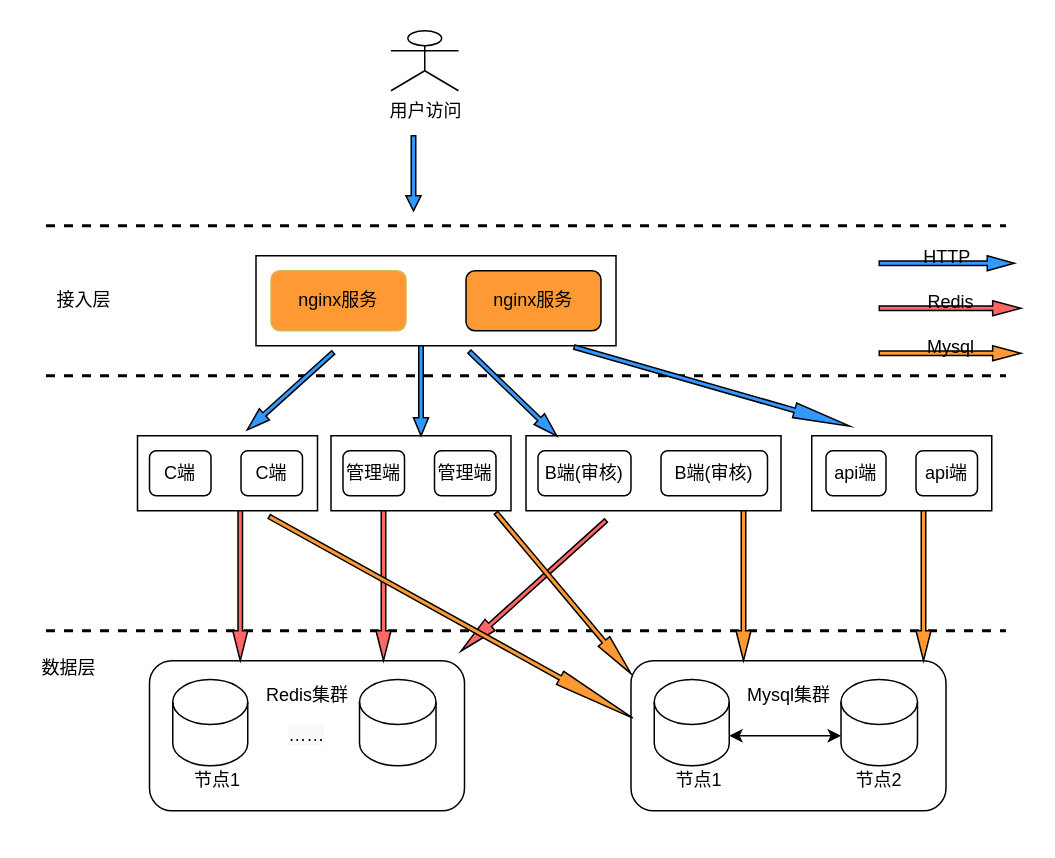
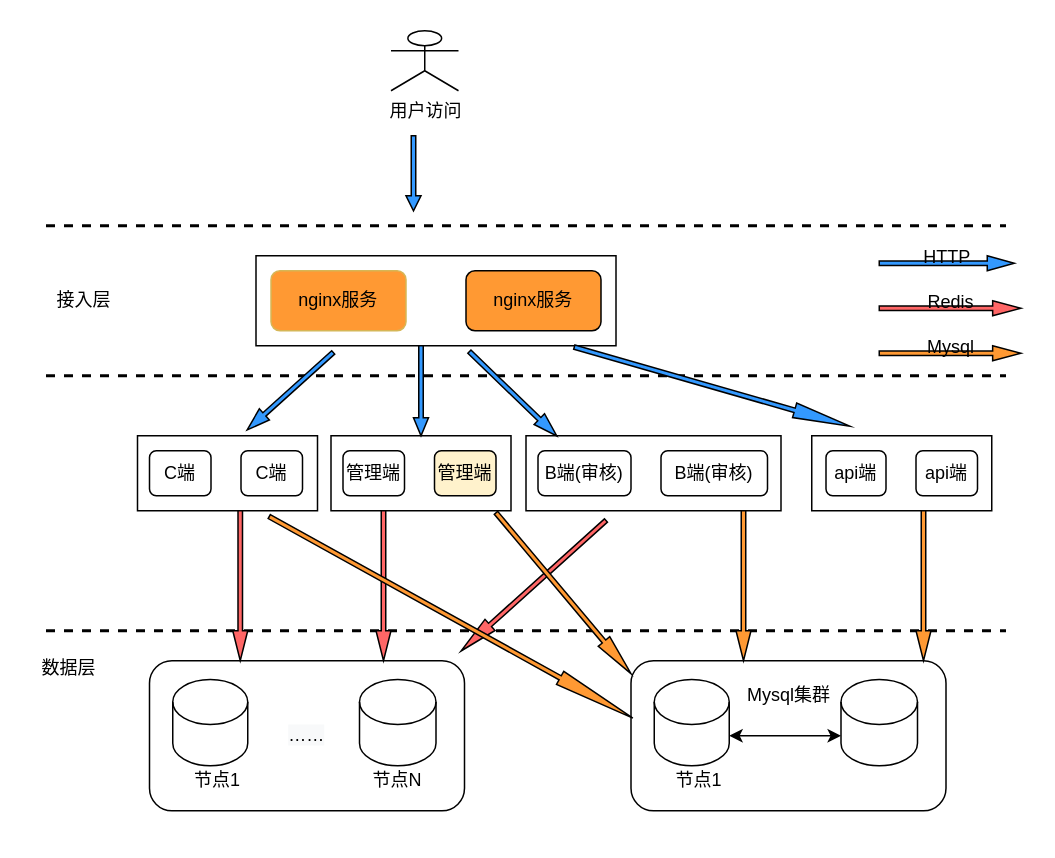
  <mxCell id="0" />
  <mxCell id="1" parent="0" />
  <mxCell id="2" value="" style="endArrow=none;dashed=1;html=1;rounded=0;strokeWidth=2;" edge="1" parent="1"><mxGeometry width="50" height="50" relative="1" as="geometry"><mxPoint x="30" y="150" as="sourcePoint" /><mxPoint x="670" y="150" as="targetPoint" /></mxGeometry></mxCell>
  <mxCell id="3" value="" style="endArrow=none;dashed=1;html=1;rounded=0;strokeWidth=2;" edge="1" parent="1"><mxGeometry width="50" height="50" relative="1" as="geometry"><mxPoint x="30" y="250" as="sourcePoint" /><mxPoint x="670" y="250" as="targetPoint" /></mxGeometry></mxCell>
  <mxCell id="4" value="" style="endArrow=none;dashed=1;html=1;rounded=0;strokeWidth=2;" edge="1" parent="1"><mxGeometry width="50" height="50" relative="1" as="geometry"><mxPoint x="30" y="420" as="sourcePoint" /><mxPoint x="670" y="420" as="targetPoint" /></mxGeometry></mxCell>
  <mxCell id="5" value="用户访问" style="shape=umlActor;html=1;verticalLabelPosition=bottom;verticalAlign=top;align=center;" vertex="1" parent="1"><mxGeometry x="260" y="20" width="45" height="40" as="geometry" /></mxCell>
  <mxCell id="6" value="" style="shape=singleArrow;direction=south;whiteSpace=wrap;html=1;fillColor=#3399FF;" vertex="1" parent="1"><mxGeometry x="270" y="90" width="10" height="50" as="geometry" /></mxCell>
  <mxCell id="7" value="" style="rounded=0;whiteSpace=wrap;html=1;" vertex="1" parent="1"><mxGeometry x="170" y="170" width="240" height="60" as="geometry" /></mxCell>
  <mxCell id="8" value="接入层" style="text;html=1;resizable=0;autosize=1;align=center;verticalAlign=middle;points=[];fillColor=none;strokeColor=none;rounded=0;" vertex="1" parent="1"><mxGeometry x="30" y="190" width="50" height="20" as="geometry" /></mxCell>
  <mxCell id="9" value="数据层" style="text;html=1;resizable=0;autosize=1;align=center;verticalAlign=middle;points=[];fillColor=none;strokeColor=none;rounded=0;" vertex="1" parent="1"><mxGeometry x="20" y="435" width="50" height="20" as="geometry" /></mxCell>
  <mxCell id="10" value="nginx服务" style="rounded=1;whiteSpace=wrap;html=1;fillColor=#FF9933;strokeColor=#d6b656;" vertex="1" parent="1"><mxGeometry x="180" y="180" width="90" height="40" as="geometry" /></mxCell>
  <mxCell id="11" value="nginx服务" style="rounded=1;whiteSpace=wrap;html=1;fillColor=#FF9933;" vertex="1" parent="1"><mxGeometry x="310" y="180" width="90" height="40" as="geometry" /></mxCell>
  <mxCell id="12" value="" style="rounded=0;whiteSpace=wrap;html=1;fillColor=#FFFFFF;" vertex="1" parent="1"><mxGeometry x="91" y="290" width="120" height="50" as="geometry" /></mxCell>
  <mxCell id="13" value="C端&lt;span style=&quot;color: rgba(0, 0, 0, 0); font-family: monospace; font-size: 0px; text-align: start;&quot;&gt;%3CmxGraphModel%3E%3Croot%3E%3CmxCell%20id%3D%220%22%2F%3E%3CmxCell%20id%3D%221%22%20parent%3D%220%22%2F%3E%3CmxCell%20id%3D%222%22%20value%3D%22%22%20style%3D%22rounded%3D0%3BwhiteSpace%3Dwrap%3Bhtml%3D1%3BfillColor%3D%23FFFFFF%3B%22%20vertex%3D%221%22%20parent%3D%221%22%3E%3CmxGeometry%20x%3D%22180%22%20y%3D%22290%22%20width%3D%22120%22%20height%3D%2260%22%20as%3D%22geometry%22%2F%3E%3C%2FmxCell%3E%3C%2Froot%3E%3C%2FmxGraphModel%3E&lt;/span&gt;" style="rounded=1;whiteSpace=wrap;html=1;fillColor=#FFFFFF;" vertex="1" parent="1"><mxGeometry x="99" y="300" width="41" height="30" as="geometry" /></mxCell>
  <mxCell id="14" value="C端&lt;span style=&quot;color: rgba(0, 0, 0, 0); font-family: monospace; font-size: 0px; text-align: start;&quot;&gt;%3CmxGraphModel%3E%3Croot%3E%3CmxCell%20id%3D%220%22%2F%3E%3CmxCell%20id%3D%221%22%20parent%3D%220%22%2F%3E%3CmxCell%20id%3D%222%22%20value%3D%22%22%20style%3D%22rounded%3D0%3BwhiteSpace%3Dwrap%3Bhtml%3D1%3BfillColor%3D%23FFFFFF%3B%22%20vertex%3D%221%22%20parent%3D%221%22%3E%3CmxGeometry%20x%3D%22180%22%20y%3D%22290%22%20width%3D%22120%22%20height%3D%2260%22%20as%3D%22geometry%22%2F%3E%3C%2FmxCell%3E%3C%2Froot%3E%3C%2FmxGraphModel%3E&lt;/span&gt;" style="rounded=1;whiteSpace=wrap;html=1;fillColor=#FFFFFF;" vertex="1" parent="1"><mxGeometry x="160" y="300" width="41" height="30" as="geometry" /></mxCell>
  <mxCell id="15" value="" style="rounded=0;whiteSpace=wrap;html=1;fillColor=#FFFFFF;" vertex="1" parent="1"><mxGeometry x="220" y="290" width="120" height="50" as="geometry" /></mxCell>
  <mxCell id="16" value="管理端&lt;span style=&quot;color: rgba(0, 0, 0, 0); font-family: monospace; font-size: 0px; text-align: start;&quot;&gt;%3CmxGraphModel%3E%3Croot%3E%3CmxCell%20id%3D%220%22%2F%3E%3CmxCell%20id%3D%221%22%20parent%3D%220%22%2F%3E%3CmxCell%20id%3D%222%22%20value%3D%22%22%20style%3D%22rounded%3D0%3BwhiteSpace%3Dwrap%3Bhtml%3D1%3BfillColor%3D%23FFFFFF%3B%22%20vertex%3D%221%22%20parent%3D%221%22%3E%3CmxGeometry%20x%3D%22180%22%20y%3D%22290%22%20width%3D%22120%22%20height%3D%2260%22%20as%3D%22geometry%22%2F%3E%3C%2FmxCell%3E%3C%2Froot%3E%3C%2FmxGraphModel%3E&lt;/span&gt;" style="rounded=1;whiteSpace=wrap;html=1;fillColor=#FFFFFF;" vertex="1" parent="1"><mxGeometry x="228" y="300" width="41" height="30" as="geometry" /></mxCell>
- <mxCell id="17" value="管理端" style="rounded=1;whiteSpace=wrap;html=1;fillColor=#FFFFFF;" vertex="1" parent="1"><mxGeometry x="289" y="300" width="41" height="30" as="geometry" /></mxCell>
+ <mxCell id="17" value="管理端" style="rounded=1;whiteSpace=wrap;html=1;fillColor=#fff2cc;" vertex="1" parent="1"><mxGeometry x="289" y="300" width="41" height="30" as="geometry" /></mxCell>
  <mxCell id="18" value="" style="rounded=0;whiteSpace=wrap;html=1;fillColor=#FFFFFF;" vertex="1" parent="1"><mxGeometry x="350" y="290" width="170" height="50" as="geometry" /></mxCell>
  <mxCell id="19" value="B端(审核)" style="rounded=1;whiteSpace=wrap;html=1;fillColor=#FFFFFF;" vertex="1" parent="1"><mxGeometry x="358" y="300" width="62" height="30" as="geometry" /></mxCell>
  <mxCell id="20" value="B端(审核)" style="rounded=1;whiteSpace=wrap;html=1;fillColor=#FFFFFF;" vertex="1" parent="1"><mxGeometry x="440" y="300" width="71" height="30" as="geometry" /></mxCell>
  <mxCell id="21" value="" style="rounded=0;whiteSpace=wrap;html=1;fillColor=#FFFFFF;" vertex="1" parent="1"><mxGeometry x="540.5" y="290" width="120" height="50" as="geometry" /></mxCell>
  <mxCell id="22" value="api端&lt;span style=&quot;color: rgba(0, 0, 0, 0); font-family: monospace; font-size: 0px; text-align: start;&quot;&gt;%3CmxGraphModel%3E%3Croot%3E%3CmxCell%20id%3D%220%22%2F%3E%3CmxCell%20id%3D%221%22%20parent%3D%220%22%2F%3E%3CmxCell%20id%3D%222%22%20value%3D%22%22%20style%3D%22rounded%3D0%3BwhiteSpace%3Dwrap%3Bhtml%3D1%3BfillColor%3D%23FFFFFF%3B%22%20vertex%3D%221%22%20parent%3D%221%22%3E%3CmxGeometry%20x%3D%22180%22%20y%3D%22290%22%20width%3D%22120%22%20height%3D%2260%22%20as%3D%22geometry%22%2F%3E%3C%2FmxCell%3E%3C%2Froot%3E%3C%2FmxGraphModel%3E&lt;/span&gt;" style="rounded=1;whiteSpace=wrap;html=1;fillColor=#FFFFFF;" vertex="1" parent="1"><mxGeometry x="550" y="300" width="40" height="30" as="geometry" /></mxCell>
  <mxCell id="23" value="api端&lt;span style=&quot;color: rgba(0, 0, 0, 0); font-family: monospace; font-size: 0px; text-align: start;&quot;&gt;%3CmxGraphModel%3E%3Croot%3E%3CmxCell%20id%3D%220%22%2F%3E%3CmxCell%20id%3D%221%22%20parent%3D%220%22%2F%3E%3CmxCell%20id%3D%222%22%20value%3D%22%22%20style%3D%22rounded%3D0%3BwhiteSpace%3Dwrap%3Bhtml%3D1%3BfillColor%3D%23FFFFFF%3B%22%20vertex%3D%221%22%20parent%3D%221%22%3E%3CmxGeometry%20x%3D%22180%22%20y%3D%22290%22%20width%3D%22120%22%20height%3D%2260%22%20as%3D%22geometry%22%2F%3E%3C%2FmxCell%3E%3C%2Froot%3E%3C%2FmxGraphModel%3E&lt;/span&gt;" style="rounded=1;whiteSpace=wrap;html=1;fillColor=#FFFFFF;" vertex="1" parent="1"><mxGeometry x="610" y="300" width="41" height="30" as="geometry" /></mxCell>
  <mxCell id="24" value="&lt;meta charset=&quot;utf-8&quot;&gt;&lt;span style=&quot;color: rgb(0, 0, 0); font-family: Helvetica; font-size: 12px; font-style: normal; font-variant-ligatures: normal; font-variant-caps: normal; font-weight: 400; letter-spacing: normal; orphans: 2; text-align: center; text-indent: 0px; text-transform: none; widows: 2; word-spacing: 0px; -webkit-text-stroke-width: 0px; background-color: rgb(248, 249, 250); text-decoration-thickness: initial; text-decoration-style: initial; text-decoration-color: initial; float: none; display: inline !important;&quot;&gt;……&lt;/span&gt;" style="rounded=1;whiteSpace=wrap;html=1;fillColor=#FFFFFF;" vertex="1" parent="1"><mxGeometry x="99" y="440" width="210" height="100" as="geometry" /></mxCell>
  <mxCell id="25" value="" style="shape=cylinder3;whiteSpace=wrap;html=1;boundedLbl=1;backgroundOutline=1;size=15;fillColor=#FFFFFF;" vertex="1" parent="1"><mxGeometry x="114.5" y="452.5" width="50" height="57.5" as="geometry" /></mxCell>
  <mxCell id="26" value="" style="shape=cylinder3;whiteSpace=wrap;html=1;boundedLbl=1;backgroundOutline=1;size=15;fillColor=#FFFFFF;" vertex="1" parent="1"><mxGeometry x="239" y="452.5" width="51" height="57.5" as="geometry" /></mxCell>
- <mxCell id="27" value="Redis集群" style="text;html=1;resizable=0;autosize=1;align=center;verticalAlign=middle;points=[];fillColor=none;strokeColor=none;rounded=0;" vertex="1" parent="1"><mxGeometry x="169" y="452.5" width="70" height="20" as="geometry" /></mxCell>
  <mxCell id="28" value="节点1" style="text;html=1;resizable=0;autosize=1;align=center;verticalAlign=middle;points=[];fillColor=none;strokeColor=none;rounded=0;" vertex="1" parent="1"><mxGeometry x="119" y="510" width="50" height="20" as="geometry" /></mxCell>
+ <mxCell id="29" value="节点N" style="text;html=1;resizable=0;autosize=1;align=center;verticalAlign=middle;points=[];fillColor=none;strokeColor=none;rounded=0;" vertex="1" parent="1"><mxGeometry x="239" y="510" width="50" height="20" as="geometry" /></mxCell>
  <mxCell id="30" value="" style="rounded=1;whiteSpace=wrap;html=1;fillColor=#FFFFFF;" vertex="1" parent="1"><mxGeometry x="420" y="440" width="210" height="100" as="geometry" /></mxCell>
  <mxCell id="31" value="" style="shape=cylinder3;whiteSpace=wrap;html=1;boundedLbl=1;backgroundOutline=1;size=15;fillColor=#FFFFFF;" vertex="1" parent="1"><mxGeometry x="435.5" y="452.5" width="50" height="57.5" as="geometry" /></mxCell>
  <mxCell id="32" value="" style="shape=cylinder3;whiteSpace=wrap;html=1;boundedLbl=1;backgroundOutline=1;size=15;fillColor=#FFFFFF;" vertex="1" parent="1"><mxGeometry x="560" y="452.5" width="51" height="57.5" as="geometry" /></mxCell>
  <mxCell id="33" value="Mysql集群" style="text;html=1;resizable=0;autosize=1;align=center;verticalAlign=middle;points=[];fillColor=none;strokeColor=none;rounded=0;" vertex="1" parent="1"><mxGeometry x="485" y="452.5" width="80" height="20" as="geometry" /></mxCell>
  <mxCell id="34" value="节点1" style="text;html=1;resizable=0;autosize=1;align=center;verticalAlign=middle;points=[];fillColor=none;strokeColor=none;rounded=0;" vertex="1" parent="1"><mxGeometry x="440" y="510" width="50" height="20" as="geometry" /></mxCell>
- <mxCell id="35" value="节点2" style="text;html=1;resizable=0;autosize=1;align=center;verticalAlign=middle;points=[];fillColor=none;strokeColor=none;rounded=0;" vertex="1" parent="1"><mxGeometry x="560" y="510" width="50" height="20" as="geometry" /></mxCell>
  <mxCell id="36" value="" style="endArrow=classic;startArrow=classic;html=1;rounded=0;" edge="1" parent="1"><mxGeometry width="50" height="50" relative="1" as="geometry"><mxPoint x="485.5" y="490" as="sourcePoint" /><mxPoint x="560" y="490" as="targetPoint" /><Array as="points"><mxPoint x="540" y="490" /></Array></mxGeometry></mxCell>
  <mxCell id="37" value="" style="shape=singleArrow;direction=south;whiteSpace=wrap;html=1;fillColor=#3399FF;rotation=48;" vertex="1" parent="1"><mxGeometry x="187.79" y="221.69" width="10" height="77.19" as="geometry" /></mxCell>
  <mxCell id="38" value="" style="shape=singleArrow;direction=south;whiteSpace=wrap;html=1;fillColor=#3399FF;" vertex="1" parent="1"><mxGeometry x="275" y="230" width="10" height="60" as="geometry" /></mxCell>
  <mxCell id="39" value="" style="shape=singleArrow;direction=south;whiteSpace=wrap;html=1;fillColor=#3399FF;rotation=314;" vertex="1" parent="1"><mxGeometry x="336.4" y="221.53" width="10" height="81" as="geometry" /></mxCell>
  <mxCell id="40" value="" style="shape=singleArrow;direction=south;whiteSpace=wrap;html=1;fillColor=#3399FF;rotation=286;" vertex="1" parent="1"><mxGeometry x="469" y="161.76" width="10" height="191" as="geometry" /></mxCell>
  <mxCell id="41" value="HTTP" style="shape=singleArrow;direction=east;whiteSpace=wrap;html=1;fillColor=#3399FF;verticalAlign=bottom;" vertex="1" parent="1"><mxGeometry x="585.5" y="170" width="90" height="10" as="geometry" /></mxCell>
  <mxCell id="42" value="" style="shape=singleArrow;direction=south;whiteSpace=wrap;html=1;fillColor=#FF6666;" vertex="1" parent="1"><mxGeometry x="154.5" y="340" width="10" height="100" as="geometry" /></mxCell>
  <mxCell id="43" value="" style="shape=singleArrow;direction=south;whiteSpace=wrap;html=1;fillColor=#FF6666;" vertex="1" parent="1"><mxGeometry x="250" y="340" width="10" height="100" as="geometry" /></mxCell>
  <mxCell id="44" value="" style="shape=singleArrow;direction=south;whiteSpace=wrap;html=1;fillColor=#FF6666;rotation=48;" vertex="1" parent="1"><mxGeometry x="350" y="325" width="10" height="130" as="geometry" /></mxCell>
  <mxCell id="45" value="" style="shape=singleArrow;direction=south;whiteSpace=wrap;html=1;fillColor=#FF9933;" vertex="1" parent="1"><mxGeometry x="610" y="340" width="10" height="100" as="geometry" /></mxCell>
  <mxCell id="46" value="" style="shape=singleArrow;direction=south;whiteSpace=wrap;html=1;fillColor=#FF9933;" vertex="1" parent="1"><mxGeometry x="490" y="340" width="10" height="100" as="geometry" /></mxCell>
  <mxCell id="47" value="" style="shape=singleArrow;direction=south;whiteSpace=wrap;html=1;fillColor=#FF9933;rotation=320;" vertex="1" parent="1"><mxGeometry x="370" y="325" width="10" height="140" as="geometry" /></mxCell>
  <mxCell id="48" value="" style="shape=singleArrow;direction=south;whiteSpace=wrap;html=1;fillColor=#FF9933;rotation=299;" vertex="1" parent="1"><mxGeometry x="295.04" y="272.49" width="10" height="277.16" as="geometry" /></mxCell>
  <mxCell id="49" value="Redis" style="shape=singleArrow;direction=east;whiteSpace=wrap;html=1;fillColor=#FF6666;verticalAlign=bottom;" vertex="1" parent="1"><mxGeometry x="585.51" y="200" width="94.5" height="10" as="geometry" /></mxCell>
  <mxCell id="50" value="Mysql" style="shape=singleArrow;direction=east;whiteSpace=wrap;html=1;fillColor=#FF9933;verticalAlign=bottom;" vertex="1" parent="1"><mxGeometry x="585.5" y="230" width="94.5" height="10" as="geometry" /></mxCell>
